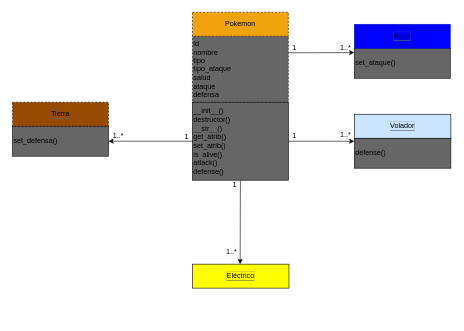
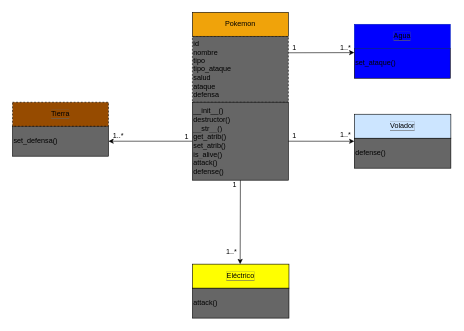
  <mxCell id="0" />
  <mxCell id="1" parent="0" />
  <mxCell id="2" value="" style="group" parent="1" vertex="1" connectable="0"><mxGeometry x="320" y="20" width="160" height="280" as="geometry" /></mxCell>
  <mxCell id="3" value="&lt;div&gt;&lt;span&gt;&lt;font color=&quot;#000000&quot;&gt;id&lt;/font&gt;&lt;/span&gt;&lt;/div&gt;&lt;div&gt;&lt;span&gt;&lt;font color=&quot;#000000&quot;&gt;nombre&lt;/font&gt;&lt;/span&gt;&lt;/div&gt;&lt;div&gt;&lt;span&gt;&lt;font color=&quot;#000000&quot;&gt;tipo&lt;/font&gt;&lt;/span&gt;&lt;/div&gt;&lt;div&gt;&lt;span&gt;&lt;font color=&quot;#000000&quot;&gt;tipo_ataque&lt;/font&gt;&lt;/span&gt;&lt;/div&gt;&lt;div&gt;&lt;span&gt;&lt;font color=&quot;#000000&quot;&gt;salud&lt;/font&gt;&lt;/span&gt;&lt;/div&gt;&lt;div&gt;&lt;span&gt;&lt;font color=&quot;#000000&quot;&gt;ataque&amp;nbsp;&lt;/font&gt;&lt;/span&gt;&lt;/div&gt;&lt;div&gt;&lt;span&gt;&lt;font color=&quot;#000000&quot;&gt;defensa&lt;/font&gt;&lt;/span&gt;&lt;/div&gt;" style="rounded=0;whiteSpace=wrap;html=1;align=left;fillColor=#666666;strokeColor=#000000;dashed=1;" parent="2" vertex="1"><mxGeometry y="40" width="160" height="110" as="geometry" /></mxCell>
- <mxCell id="4" value="Pokemon" style="rounded=0;whiteSpace=wrap;html=1;fillColor=#f0a30a;fontColor=#000000;strokeColor=#000000;dashed=1;" parent="2" vertex="1"><mxGeometry width="160" height="40" as="geometry" /></mxCell>
+ <mxCell id="4" value="Pokemon" style="rounded=0;whiteSpace=wrap;html=1;fillColor=#f0a30a;fontColor=#000000;strokeColor=#000000;" parent="2" vertex="1"><mxGeometry width="160" height="40" as="geometry" /></mxCell>
  <mxCell id="5" value="&lt;span style=&quot;background-color: rgb(102 , 102 , 102)&quot;&gt;&lt;font color=&quot;#000000&quot;&gt;__init__()&lt;br&gt;destructor()&lt;br&gt;__str__()&lt;br&gt;get_atrib()&lt;br&gt;set_atrib()&lt;br&gt;is_alive()&lt;br&gt;attack()&lt;br&gt;defense()&lt;/font&gt;&lt;/span&gt;" style="rounded=0;whiteSpace=wrap;html=1;align=left;fillColor=#666666;strokeColor=#000000;" parent="2" vertex="1"><mxGeometry y="150" width="160" height="130" as="geometry" /></mxCell>
  <mxCell id="6" value="&lt;font color=&quot;#000000&quot;&gt;set_defensa()&lt;/font&gt;" style="whiteSpace=wrap;html=1;align=left;fillColor=#666666;strokeColor=#000000;rounded=0;" parent="1" vertex="1"><mxGeometry x="20" y="210" width="160" height="50" as="geometry" /></mxCell>
  <mxCell id="7" value="" style="edgeStyle=none;html=1;fontColor=#000000;" parent="1" source="5" target="6" edge="1"><mxGeometry relative="1" as="geometry" /></mxCell>
  <mxCell id="8" value="&lt;span style=&quot;background-color: rgb(150 , 75 , 0)&quot;&gt;Tierra&lt;/span&gt;" style="rounded=0;whiteSpace=wrap;html=1;labelBackgroundColor=#666666;fontColor=#000000;strokeColor=#000000;fillColor=#964B00;dashed=1;" parent="1" vertex="1"><mxGeometry x="20" y="170" width="160" height="40" as="geometry" /></mxCell>
  <mxCell id="9" style="edgeStyle=none;html=1;exitX=1;exitY=0.25;exitDx=0;exitDy=0;fontColor=#000000;" parent="1" source="3" edge="1"><mxGeometry relative="1" as="geometry"><mxPoint x="590" y="87.261" as="targetPoint" /></mxGeometry></mxCell>
- <mxCell id="10" value="&lt;font color=&quot;#000000&quot;&gt;set_ataque()&lt;/font&gt;" style="whiteSpace=wrap;html=1;align=left;fillColor=#666666;strokeColor=#000000;rounded=0;" parent="1" vertex="1"><mxGeometry x="590" y="80" width="160" height="50" as="geometry" /></mxCell>
+ <mxCell id="10" value="&lt;font color=&quot;#000000&quot;&gt;set_ataque()&lt;/font&gt;" style="whiteSpace=wrap;html=1;align=left;fillColor=#0000ff;strokeColor=#000000;rounded=0;" parent="1" vertex="1"><mxGeometry x="590" y="80" width="160" height="50" as="geometry" /></mxCell>
  <mxCell id="11" value="&lt;span style=&quot;background-color: rgb(0 , 0 , 255)&quot;&gt;&lt;font color=&quot;#000000&quot;&gt;Agua&lt;/font&gt;&lt;br&gt;&lt;/span&gt;" style="rounded=0;whiteSpace=wrap;html=1;labelBackgroundColor=#666666;fontColor=#ffffff;strokeColor=#001DBC;fillColor=#0000FF;" parent="1" vertex="1"><mxGeometry x="590" y="40" width="160" height="40" as="geometry" /></mxCell>
  <mxCell id="12" style="edgeStyle=none;html=1;exitX=1;exitY=0.5;exitDx=0;exitDy=0;fontColor=#000000;" parent="1" source="5" edge="1"><mxGeometry relative="1" as="geometry"><mxPoint x="590" y="235.087" as="targetPoint" /></mxGeometry></mxCell>
  <mxCell id="13" value="&lt;font color=&quot;#000000&quot;&gt;defense()&lt;/font&gt;" style="whiteSpace=wrap;html=1;align=left;fillColor=#666666;strokeColor=#000000;rounded=0;" parent="1" vertex="1"><mxGeometry x="590" y="230" width="161" height="50" as="geometry" /></mxCell>
  <mxCell id="14" value="&lt;span style=&quot;background-color: rgb(204 , 229 , 255)&quot;&gt;Volador&lt;/span&gt;" style="rounded=0;whiteSpace=wrap;html=1;labelBackgroundColor=#666666;fontColor=#000000;strokeColor=#000000;fillColor=#CCE5FF;" parent="1" vertex="1"><mxGeometry x="590" y="190" width="161" height="40" as="geometry" /></mxCell>
  <mxCell id="15" style="edgeStyle=none;html=1;exitX=0.5;exitY=1;exitDx=0;exitDy=0;fontColor=#000000;" parent="1" source="5" edge="1"><mxGeometry relative="1" as="geometry"><mxPoint x="399.609" y="440" as="targetPoint" /></mxGeometry></mxCell>
+ <mxCell id="16" value="&lt;font color=&quot;#000000&quot;&gt;attack()&lt;/font&gt;" style="whiteSpace=wrap;html=1;align=left;fillColor=#666666;strokeColor=#000000;rounded=0;" parent="1" vertex="1"><mxGeometry x="320" y="480" width="161" height="50" as="geometry" /></mxCell>
  <mxCell id="17" value="&lt;span style=&quot;background-color: rgb(255 , 255 , 0)&quot;&gt;Eléctrico&lt;/span&gt;" style="rounded=0;whiteSpace=wrap;html=1;labelBackgroundColor=#666666;fontColor=#000000;strokeColor=#000000;fillColor=#FFFF00;" parent="1" vertex="1"><mxGeometry x="320" y="440" width="161" height="40" as="geometry" /></mxCell>
  <mxCell id="18" value="1" style="text;html=1;align=center;verticalAlign=middle;resizable=0;points=[];autosize=1;strokeColor=none;fillColor=none;" vertex="1" parent="1"><mxGeometry x="300" y="218" width="20" height="20" as="geometry" /></mxCell>
  <mxCell id="19" value="1..*" style="text;html=1;align=center;verticalAlign=middle;resizable=0;points=[];autosize=1;strokeColor=none;fillColor=none;" vertex="1" parent="1"><mxGeometry x="181" y="216" width="30" height="20" as="geometry" /></mxCell>
  <mxCell id="20" value="1..*" style="text;html=1;align=center;verticalAlign=middle;resizable=0;points=[];autosize=1;strokeColor=none;fillColor=none;" vertex="1" parent="1"><mxGeometry x="370" y="410" width="30" height="20" as="geometry" /></mxCell>
  <mxCell id="21" value="1..*" style="text;html=1;align=center;verticalAlign=middle;resizable=0;points=[];autosize=1;strokeColor=none;fillColor=none;" vertex="1" parent="1"><mxGeometry x="560" y="70" width="30" height="20" as="geometry" /></mxCell>
  <mxCell id="22" value="1..*" style="text;html=1;align=center;verticalAlign=middle;resizable=0;points=[];autosize=1;strokeColor=none;fillColor=none;" vertex="1" parent="1"><mxGeometry x="560" y="214" width="30" height="20" as="geometry" /></mxCell>
  <mxCell id="23" value="1" style="text;html=1;align=center;verticalAlign=middle;resizable=0;points=[];autosize=1;strokeColor=none;fillColor=none;" vertex="1" parent="1"><mxGeometry x="480" y="69" width="20" height="20" as="geometry" /></mxCell>
  <mxCell id="24" value="1" style="text;html=1;align=center;verticalAlign=middle;resizable=0;points=[];autosize=1;strokeColor=none;fillColor=none;" vertex="1" parent="1"><mxGeometry x="480" y="216" width="20" height="20" as="geometry" /></mxCell>
  <mxCell id="25" value="1" style="text;html=1;align=center;verticalAlign=middle;resizable=0;points=[];autosize=1;strokeColor=none;fillColor=none;" vertex="1" parent="1"><mxGeometry x="380" y="298" width="20" height="20" as="geometry" /></mxCell>
